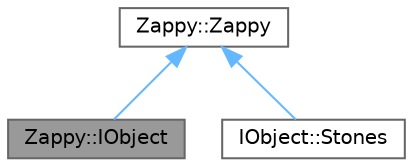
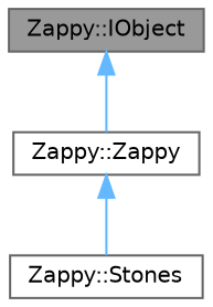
  digraph {
    node [color=gray40 fillcolor=white fontname=Helvetica fontsize=10 shape=box style=filled]
    edge [color=steelblue1 dir=back fontname=Helvetica fontsize=10 labelfontname=Helvetica labelfontsize=10 style=solid]
    n1 [fillcolor=grey60 fontcolor=black height=0.2 label="Zappy::IObject" width=0.4]
    n2 [height=0.2 label="Zappy::Zappy" width=0.4]
-   n3 [height=0.2 label="IObject::Stones" width=0.4]
-   n2 -> n1
+   n3 [height=0.2 label="Zappy::Stones" width=0.4]
+   n1 -> n2
    n2 -> n3
  }
